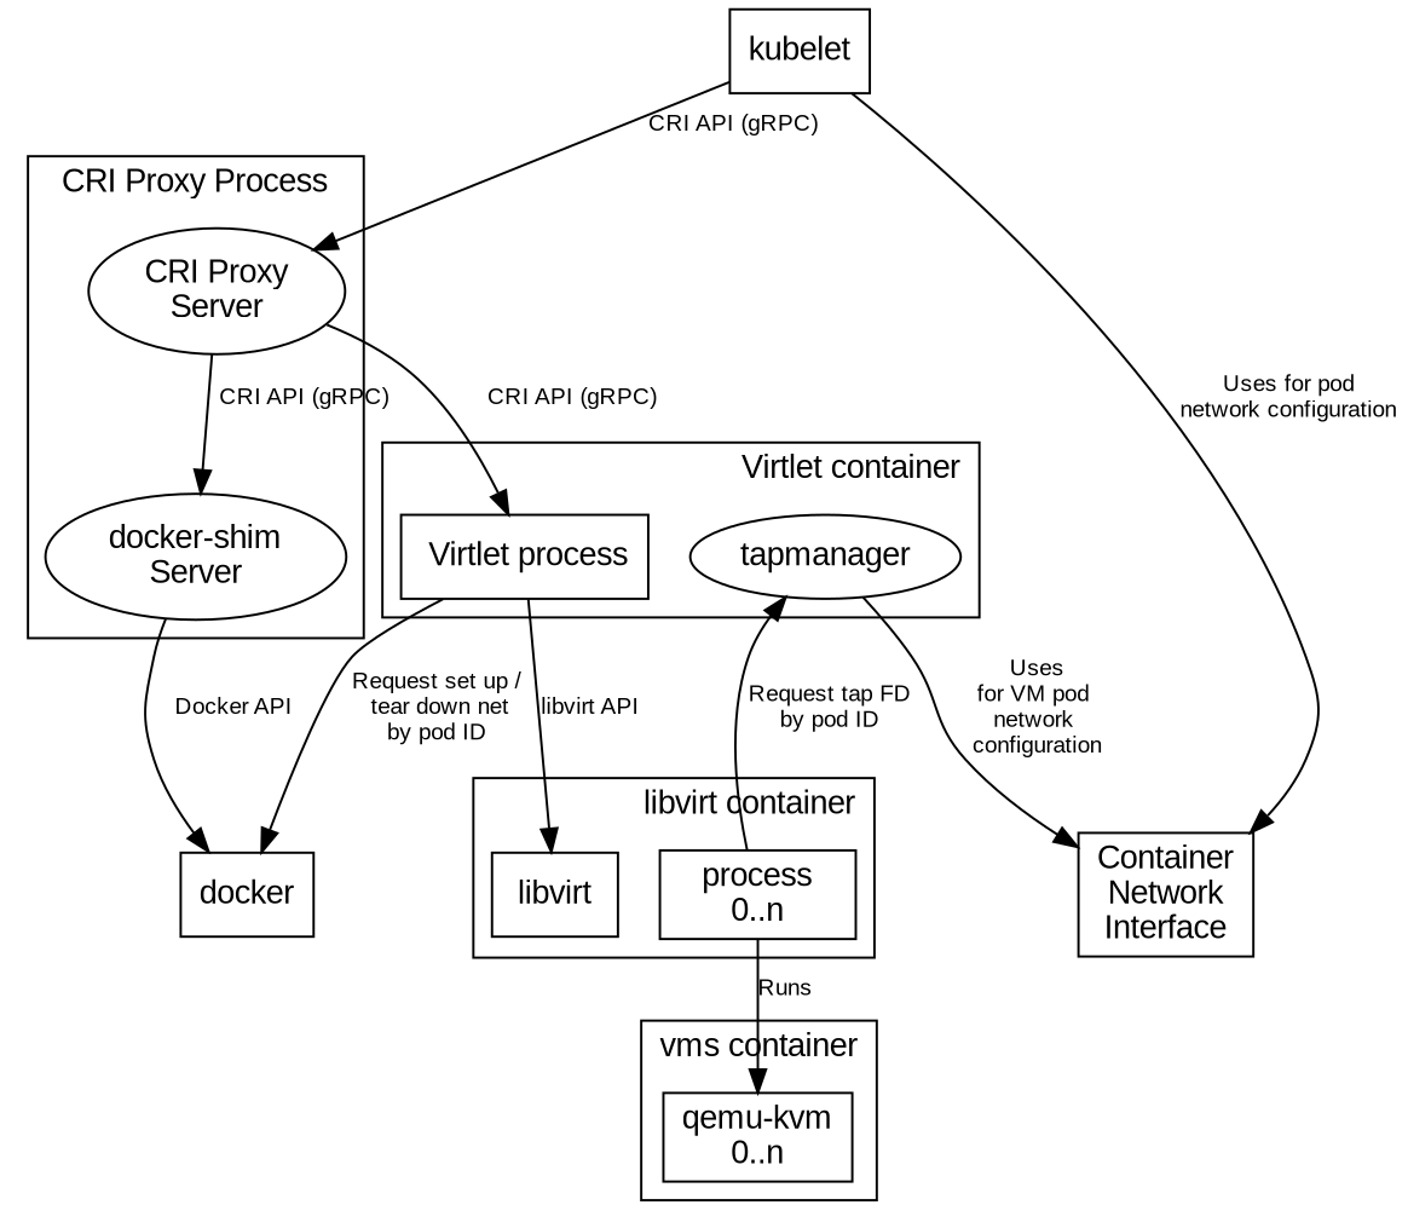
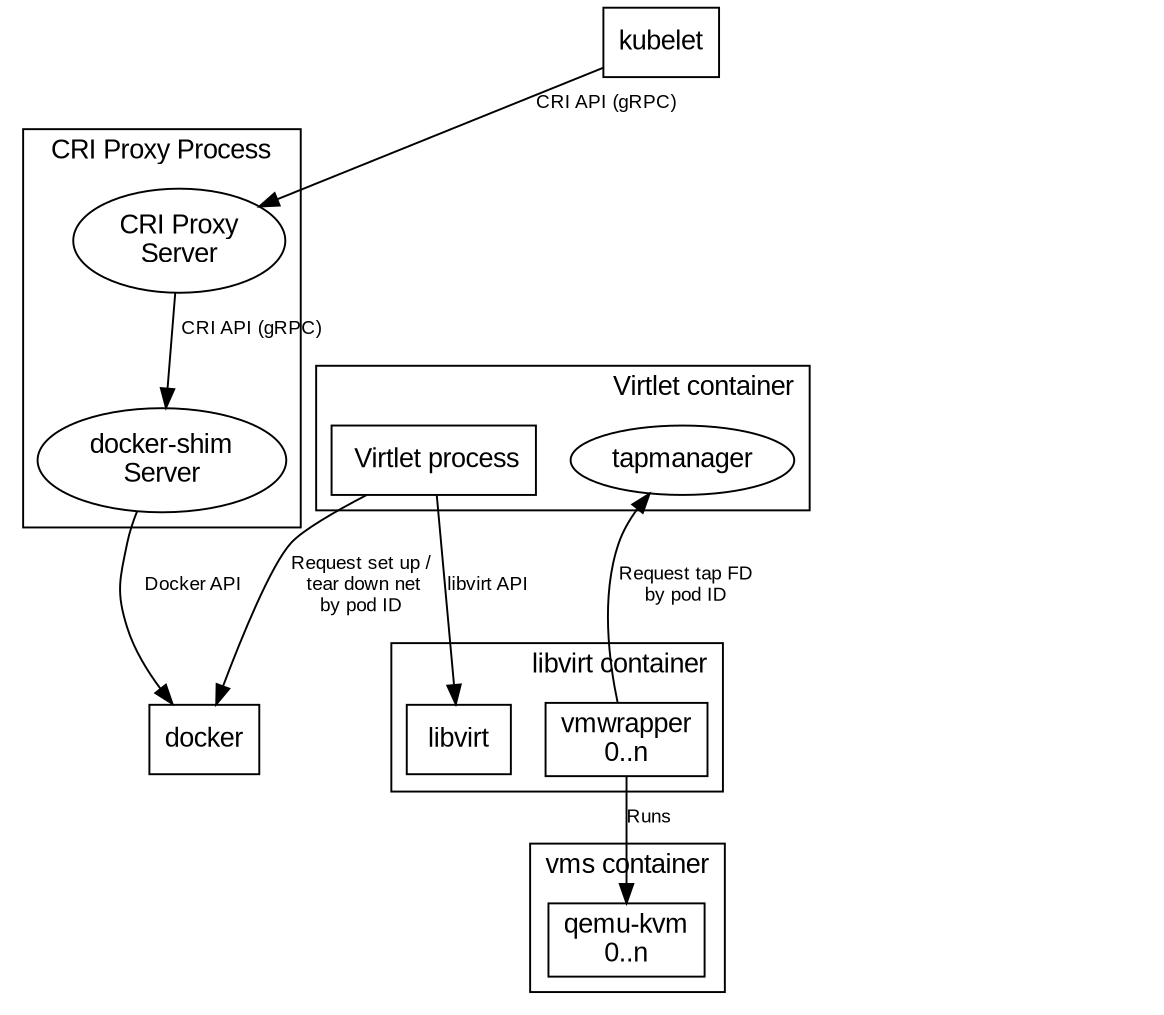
  digraph {
    compound=true
    fontname="Liberation Sans"
    ranksep=0.0001
    node [fontname="Liberation Sans" shape=rectangle]
    edge [fontname="Liberation Sans" fontsize=10]
    n1 [label="CRI Proxy\nServer" shape=""]
    n2 [label="docker-shim\nServer" shape=""]
    n3 [label=" Virtlet process"]
    tapmanager [shape=""]
    libvirt
-   n6 [label="process\n0..n"]
+   n6 [label="vmwrapper\n0..n"]
    n7 [label="qemu-kvm\n0..n"]
    docker
-   n9 [label="Container\nNetwork\nInterface"]
    kubelet
    subgraph cluster_1 {
      color=black
      label="CRI Proxy Process"
      n1
      n2
    }
    subgraph cluster_2 {
      label="Virtlet container"
      labeljust=r
      n3
      tapmanager
    }
    subgraph cluster_3 {
      label="libvirt container"
      labeljust=r
      libvirt
      n6
    }
    subgraph cluster_4 {
      label="vms container"
      labeljust=r
      n7
    }
    n1 -> n2 [label=" CRI API (gRPC)  "]
-   n1 -> n3 [label="     CRI API (gRPC)"]
    n2 -> docker [label="   Docker API"]
    n3 -> libvirt [label="libvirt API"]
    n3 -> docker [label="Request set up /\n tear down net\nby pod ID"]
-   tapmanager -> n9 [label=" Uses                             \nfor VM pod                             \nnetwork                             \n configuration                             "]
    n6 -> tapmanager [label="Request tap FD\nby pod ID"]
    n6 -> n7 [label=Runs shape=rectangle]
    kubelet -> n1 [label=" CRI API (gRPC)"]
-   kubelet -> n9 [label=" Uses for pod\n network configuration"]
  }
